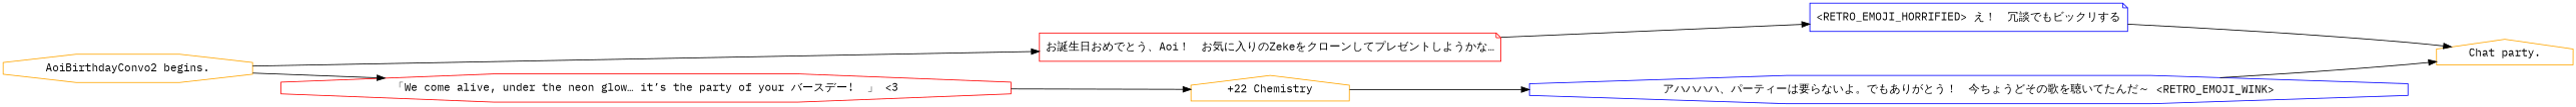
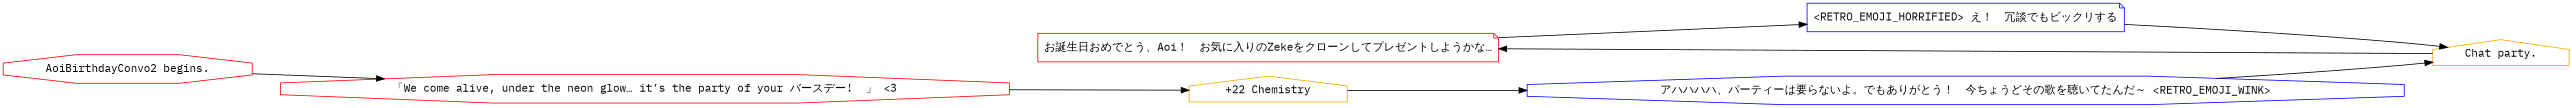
  digraph {
    fontname="IBM Plex Mono"
    rankdir=LR
    node [color=orange fontname="IBM Plex Mono" shape=octagon]
    edge [fontname="IBM Plex Mono"]
    n1 [color=red label="お誕生日おめでとう、Aoi！　お気に入りのZekeをクローンしてプレゼントしようかな…" shape=note]
-   "AoiBirthdayConvo2 begins."
+   "AoiBirthdayConvo2 begins." [color=red]
    n3 [color=red label="「We come alive, under the neon glow… it’s the party of your バースデー!  」 <3"]
    n4 [color=blue label="<RETRO_EMOJI_HORRIFIED> え！　冗談でもビックリする" shape=note]
    n5 [label="+22 Chemistry" shape=house]
    n6 [label="Chat party." shape=house]
    n7 [color=blue label="アハハハハ、パーティーは要らないよ。でもありがとう！　今ちょうどその歌を聴いてたんだ～ <RETRO_EMOJI_WINK>"]
    n1 -> n4
-   "AoiBirthdayConvo2 begins." -> n1
+   n6 -> n1
    "AoiBirthdayConvo2 begins." -> n3
    n3 -> n5
    n4 -> n6
    n5 -> n7
    n7 -> n6
  }
